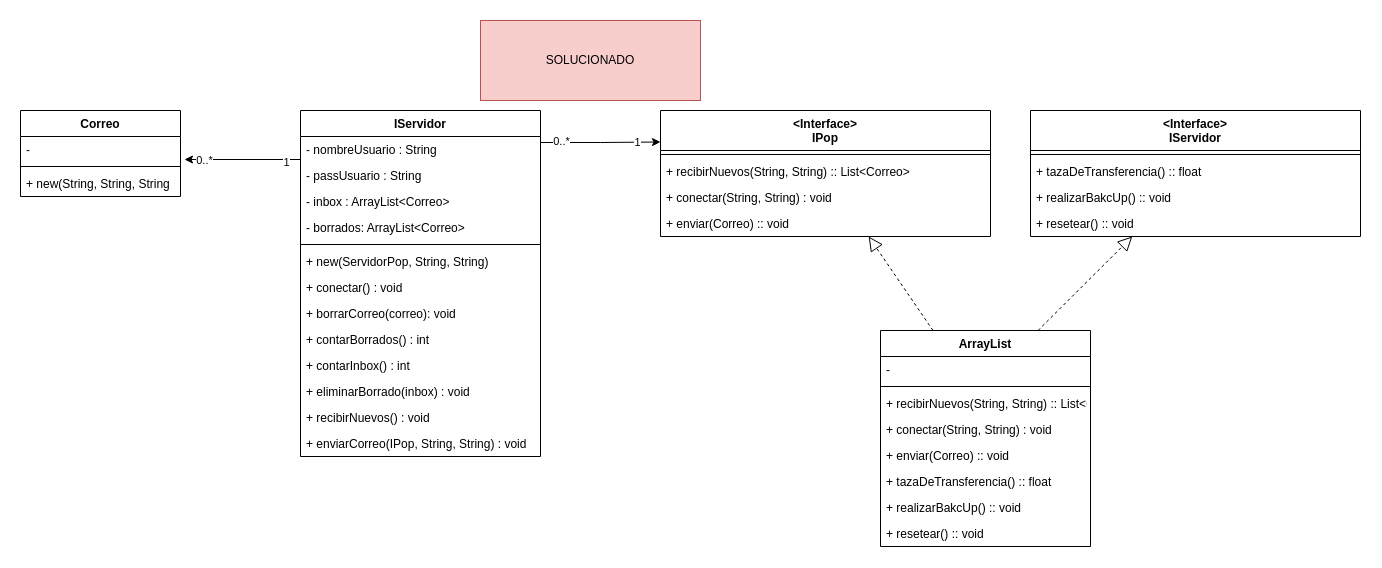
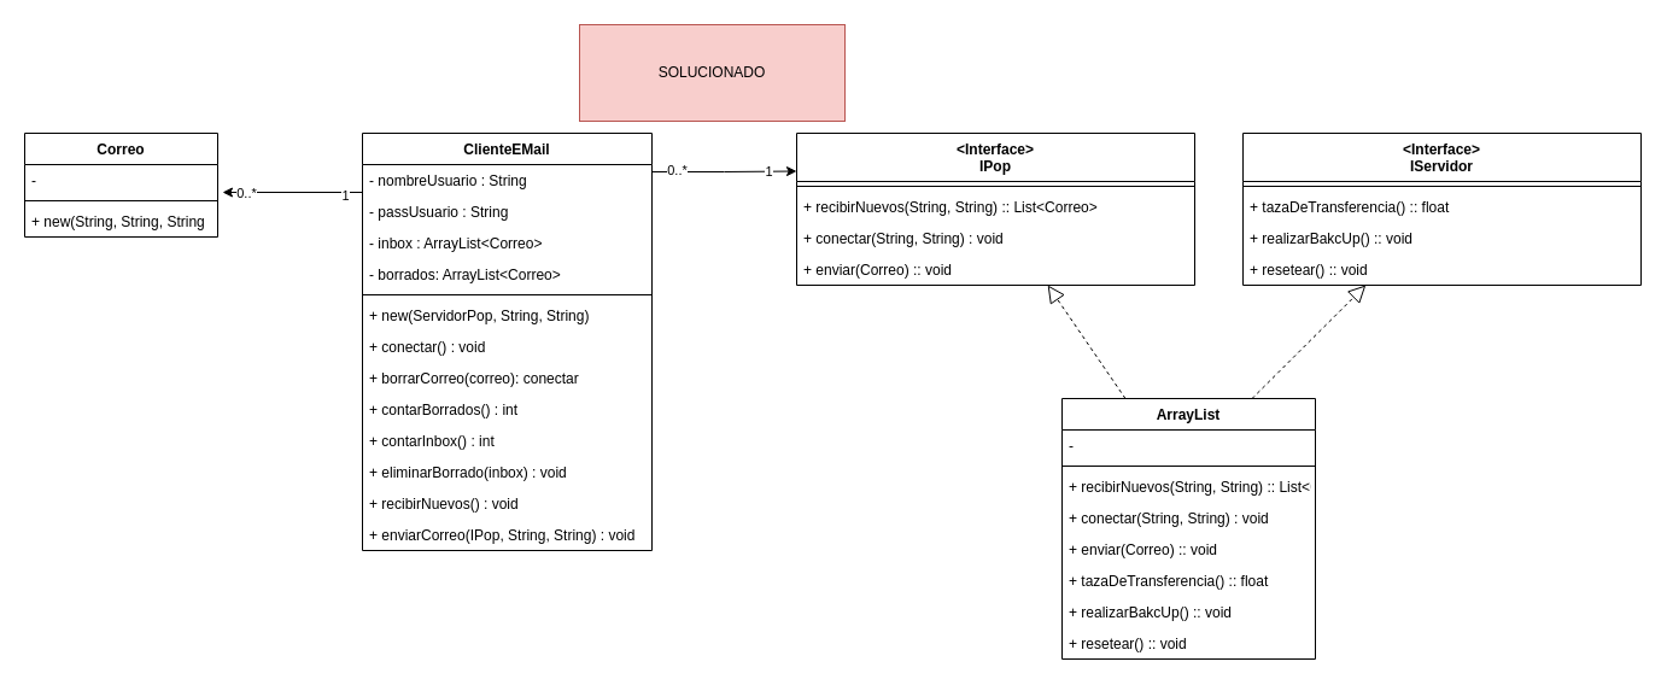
  <mxCell id="0" />
  <mxCell id="1" parent="0" />
  <mxCell id="2" value="Correo" style="swimlane;fontStyle=1;align=center;verticalAlign=top;childLayout=stackLayout;horizontal=1;startSize=26;horizontalStack=0;resizeParent=1;resizeParentMax=0;resizeLast=0;collapsible=1;marginBottom=0;" vertex="1" parent="1"><mxGeometry y="110" width="160" height="86" as="geometry" x="20" /></mxCell>
  <mxCell id="3" value="-" style="text;strokeColor=none;fillColor=none;align=left;verticalAlign=top;spacingLeft=4;spacingRight=4;overflow=hidden;rotatable=0;points=[[0,0.5],[1,0.5]];portConstraint=eastwest;" vertex="1" parent="2"><mxGeometry y="26" width="160" height="26" as="geometry" /></mxCell>
  <mxCell id="4" value="" style="line;strokeWidth=1;fillColor=none;align=left;verticalAlign=middle;spacingTop=-1;spacingLeft=3;spacingRight=3;rotatable=0;labelPosition=right;points=[];portConstraint=eastwest;" vertex="1" parent="2"><mxGeometry y="52" width="160" height="8" as="geometry" /></mxCell>
  <mxCell id="5" value="+ new(String, String, String" style="text;strokeColor=none;fillColor=none;align=left;verticalAlign=top;spacingLeft=4;spacingRight=4;overflow=hidden;rotatable=0;points=[[0,0.5],[1,0.5]];portConstraint=eastwest;" vertex="1" parent="2"><mxGeometry y="60" width="160" height="26" as="geometry" /></mxCell>
  <mxCell id="6" value="&lt;Interface&gt;&#10;IServidor" style="swimlane;fontStyle=1;align=center;verticalAlign=top;childLayout=stackLayout;horizontal=1;startSize=40;horizontalStack=0;resizeParent=1;resizeParentMax=0;resizeLast=0;collapsible=1;marginBottom=0;" vertex="1" parent="1"><mxGeometry x="1030" y="110" width="330" height="126" as="geometry" /></mxCell>
  <mxCell id="7" value="" style="line;strokeWidth=1;fillColor=none;align=left;verticalAlign=middle;spacingTop=-1;spacingLeft=3;spacingRight=3;rotatable=0;labelPosition=right;points=[];portConstraint=eastwest;" vertex="1" parent="6"><mxGeometry y="40" width="330" height="8" as="geometry" /></mxCell>
  <mxCell id="8" value="+ tazaDeTransferencia() :: float" style="text;strokeColor=none;fillColor=none;align=left;verticalAlign=top;spacingLeft=4;spacingRight=4;overflow=hidden;rotatable=0;points=[[0,0.5],[1,0.5]];portConstraint=eastwest;" vertex="1" parent="6"><mxGeometry y="48" width="330" height="26" as="geometry" /></mxCell>
  <mxCell id="9" value="+ realizarBakcUp() :: void" style="text;strokeColor=none;fillColor=none;align=left;verticalAlign=top;spacingLeft=4;spacingRight=4;overflow=hidden;rotatable=0;points=[[0,0.5],[1,0.5]];portConstraint=eastwest;" vertex="1" parent="6"><mxGeometry y="74" width="330" height="26" as="geometry" /></mxCell>
  <mxCell id="10" value="+ resetear() :: void" style="text;strokeColor=none;fillColor=none;align=left;verticalAlign=top;spacingLeft=4;spacingRight=4;overflow=hidden;rotatable=0;points=[[0,0.5],[1,0.5]];portConstraint=eastwest;" vertex="1" parent="6"><mxGeometry y="100" width="330" height="26" as="geometry" /></mxCell>
  <mxCell id="11" value="ArrayList" style="swimlane;fontStyle=1;align=center;verticalAlign=top;childLayout=stackLayout;horizontal=1;startSize=26;horizontalStack=0;resizeParent=1;resizeParentMax=0;resizeLast=0;collapsible=1;marginBottom=0;" vertex="1" parent="1"><mxGeometry x="880" y="330" width="210" height="216" as="geometry" /></mxCell>
  <mxCell id="12" value="-" style="text;strokeColor=none;fillColor=none;align=left;verticalAlign=top;spacingLeft=4;spacingRight=4;overflow=hidden;rotatable=0;points=[[0,0.5],[1,0.5]];portConstraint=eastwest;" vertex="1" parent="11"><mxGeometry y="26" width="210" height="26" as="geometry" /></mxCell>
  <mxCell id="13" value="" style="line;strokeWidth=1;fillColor=none;align=left;verticalAlign=middle;spacingTop=-1;spacingLeft=3;spacingRight=3;rotatable=0;labelPosition=right;points=[];portConstraint=eastwest;" vertex="1" parent="11"><mxGeometry y="52" width="210" height="8" as="geometry" /></mxCell>
  <mxCell id="14" value="+ recibirNuevos(String, String) :: List&lt;Correo&gt;" style="text;strokeColor=none;fillColor=none;align=left;verticalAlign=top;spacingLeft=4;spacingRight=4;overflow=hidden;rotatable=0;points=[[0,0.5],[1,0.5]];portConstraint=eastwest;" vertex="1" parent="11"><mxGeometry y="60" width="210" height="26" as="geometry" /></mxCell>
  <mxCell id="15" value="+ conectar(String, String) : void" style="text;strokeColor=none;fillColor=none;align=left;verticalAlign=top;spacingLeft=4;spacingRight=4;overflow=hidden;rotatable=0;points=[[0,0.5],[1,0.5]];portConstraint=eastwest;" vertex="1" parent="11"><mxGeometry y="86" width="210" height="26" as="geometry" /></mxCell>
  <mxCell id="16" value="+ enviar(Correo) :: void" style="text;strokeColor=none;fillColor=none;align=left;verticalAlign=top;spacingLeft=4;spacingRight=4;overflow=hidden;rotatable=0;points=[[0,0.5],[1,0.5]];portConstraint=eastwest;" vertex="1" parent="11"><mxGeometry y="112" width="210" height="26" as="geometry" /></mxCell>
  <mxCell id="17" value="+ tazaDeTransferencia() :: float" style="text;strokeColor=none;fillColor=none;align=left;verticalAlign=top;spacingLeft=4;spacingRight=4;overflow=hidden;rotatable=0;points=[[0,0.5],[1,0.5]];portConstraint=eastwest;" vertex="1" parent="11"><mxGeometry y="138" width="210" height="26" as="geometry" /></mxCell>
  <mxCell id="18" value="+ realizarBakcUp() :: void" style="text;strokeColor=none;fillColor=none;align=left;verticalAlign=top;spacingLeft=4;spacingRight=4;overflow=hidden;rotatable=0;points=[[0,0.5],[1,0.5]];portConstraint=eastwest;" vertex="1" parent="11"><mxGeometry y="164" width="210" height="26" as="geometry" /></mxCell>
  <mxCell id="19" value="+ resetear() :: void" style="text;strokeColor=none;fillColor=none;align=left;verticalAlign=top;spacingLeft=4;spacingRight=4;overflow=hidden;rotatable=0;points=[[0,0.5],[1,0.5]];portConstraint=eastwest;" vertex="1" parent="11"><mxGeometry y="190" width="210" height="26" as="geometry" /></mxCell>
- <mxCell id="20" value="IServidor" style="swimlane;fontStyle=1;align=center;verticalAlign=top;childLayout=stackLayout;horizontal=1;startSize=26;horizontalStack=0;resizeParent=1;resizeParentMax=0;resizeLast=0;collapsible=1;marginBottom=0;" vertex="1" parent="1"><mxGeometry x="300" y="110" width="240" height="346" as="geometry" /></mxCell>
+ <mxCell id="20" value="ClienteEMail" style="swimlane;fontStyle=1;align=center;verticalAlign=top;childLayout=stackLayout;horizontal=1;startSize=26;horizontalStack=0;resizeParent=1;resizeParentMax=0;resizeLast=0;collapsible=1;marginBottom=0;" vertex="1" parent="1"><mxGeometry x="300" y="110" width="240" height="346" as="geometry" /></mxCell>
  <mxCell id="21" value="- nombreUsuario : String" style="text;strokeColor=none;fillColor=none;align=left;verticalAlign=top;spacingLeft=4;spacingRight=4;overflow=hidden;rotatable=0;points=[[0,0.5],[1,0.5]];portConstraint=eastwest;" vertex="1" parent="20"><mxGeometry y="26" width="240" height="26" as="geometry" /></mxCell>
  <mxCell id="22" value="- passUsuario : String" style="text;strokeColor=none;fillColor=none;align=left;verticalAlign=top;spacingLeft=4;spacingRight=4;overflow=hidden;rotatable=0;points=[[0,0.5],[1,0.5]];portConstraint=eastwest;" vertex="1" parent="20"><mxGeometry y="52" width="240" height="26" as="geometry" /></mxCell>
  <mxCell id="23" value="- inbox : ArrayList&lt;Correo&gt;" style="text;strokeColor=none;fillColor=none;align=left;verticalAlign=top;spacingLeft=4;spacingRight=4;overflow=hidden;rotatable=0;points=[[0,0.5],[1,0.5]];portConstraint=eastwest;" vertex="1" parent="20"><mxGeometry y="78" width="240" height="26" as="geometry" /></mxCell>
  <mxCell id="24" value="- borrados: ArrayList&lt;Correo&gt;" style="text;strokeColor=none;fillColor=none;align=left;verticalAlign=top;spacingLeft=4;spacingRight=4;overflow=hidden;rotatable=0;points=[[0,0.5],[1,0.5]];portConstraint=eastwest;" vertex="1" parent="20"><mxGeometry y="104" width="240" height="26" as="geometry" /></mxCell>
  <mxCell id="25" value="" style="line;strokeWidth=1;fillColor=none;align=left;verticalAlign=middle;spacingTop=-1;spacingLeft=3;spacingRight=3;rotatable=0;labelPosition=right;points=[];portConstraint=eastwest;" vertex="1" parent="20"><mxGeometry y="130" width="240" height="8" as="geometry" /></mxCell>
  <mxCell id="26" value="+ new(ServidorPop, String, String)" style="text;strokeColor=none;fillColor=none;align=left;verticalAlign=top;spacingLeft=4;spacingRight=4;overflow=hidden;rotatable=0;points=[[0,0.5],[1,0.5]];portConstraint=eastwest;" vertex="1" parent="20"><mxGeometry y="138" width="240" height="26" as="geometry" /></mxCell>
  <mxCell id="27" value="+ conectar() : void" style="text;strokeColor=none;fillColor=none;align=left;verticalAlign=top;spacingLeft=4;spacingRight=4;overflow=hidden;rotatable=0;points=[[0,0.5],[1,0.5]];portConstraint=eastwest;" vertex="1" parent="20"><mxGeometry y="164" width="240" height="26" as="geometry" /></mxCell>
- <mxCell id="28" value="+ borrarCorreo(correo): void" style="text;strokeColor=none;fillColor=none;align=left;verticalAlign=top;spacingLeft=4;spacingRight=4;overflow=hidden;rotatable=0;points=[[0,0.5],[1,0.5]];portConstraint=eastwest;" vertex="1" parent="20"><mxGeometry y="190" width="240" height="26" as="geometry" /></mxCell>
+ <mxCell id="28" value="+ borrarCorreo(correo): conectar" style="text;strokeColor=none;fillColor=none;align=left;verticalAlign=top;spacingLeft=4;spacingRight=4;overflow=hidden;rotatable=0;points=[[0,0.5],[1,0.5]];portConstraint=eastwest;" vertex="1" parent="20"><mxGeometry y="190" width="240" height="26" as="geometry" /></mxCell>
  <mxCell id="29" value="+ contarBorrados() : int" style="text;strokeColor=none;fillColor=none;align=left;verticalAlign=top;spacingLeft=4;spacingRight=4;overflow=hidden;rotatable=0;points=[[0,0.5],[1,0.5]];portConstraint=eastwest;" vertex="1" parent="20"><mxGeometry y="216" width="240" height="26" as="geometry" /></mxCell>
  <mxCell id="30" value="+ contarInbox() : int" style="text;strokeColor=none;fillColor=none;align=left;verticalAlign=top;spacingLeft=4;spacingRight=4;overflow=hidden;rotatable=0;points=[[0,0.5],[1,0.5]];portConstraint=eastwest;" vertex="1" parent="20"><mxGeometry y="242" width="240" height="26" as="geometry" /></mxCell>
  <mxCell id="31" value="+ eliminarBorrado(inbox) : void" style="text;strokeColor=none;fillColor=none;align=left;verticalAlign=top;spacingLeft=4;spacingRight=4;overflow=hidden;rotatable=0;points=[[0,0.5],[1,0.5]];portConstraint=eastwest;" vertex="1" parent="20"><mxGeometry y="268" width="240" height="26" as="geometry" /></mxCell>
  <mxCell id="32" value="+ recibirNuevos() : void" style="text;strokeColor=none;fillColor=none;align=left;verticalAlign=top;spacingLeft=4;spacingRight=4;overflow=hidden;rotatable=0;points=[[0,0.5],[1,0.5]];portConstraint=eastwest;" vertex="1" parent="20"><mxGeometry y="294" width="240" height="26" as="geometry" /></mxCell>
  <mxCell id="33" value="+ enviarCorreo(IPop, String, String) : void" style="text;strokeColor=none;fillColor=none;align=left;verticalAlign=top;spacingLeft=4;spacingRight=4;overflow=hidden;rotatable=0;points=[[0,0.5],[1,0.5]];portConstraint=eastwest;" vertex="1" parent="20"><mxGeometry y="320" width="240" height="26" as="geometry" /></mxCell>
  <mxCell id="34" style="edgeStyle=orthogonalEdgeStyle;rounded=0;orthogonalLoop=1;jettySize=auto;html=1;exitX=0;exitY=0.5;exitDx=0;exitDy=0;entryX=1.025;entryY=0.885;entryDx=0;entryDy=0;entryPerimeter=0;" edge="1" parent="1" source="22" target="3"><mxGeometry relative="1" as="geometry"><Array as="points"><mxPoint x="300" y="159" /></Array></mxGeometry></mxCell>
  <mxCell id="35" value="0..*" style="edgeLabel;html=1;align=center;verticalAlign=middle;resizable=0;points=[];" vertex="1" connectable="0" parent="34"><mxGeometry x="0.712" relative="1" as="geometry"><mxPoint as="offset" /></mxGeometry></mxCell>
  <mxCell id="36" value="1" style="edgeLabel;html=1;align=center;verticalAlign=middle;resizable=0;points=[];" vertex="1" connectable="0" parent="34"><mxGeometry x="-0.53" y="2" relative="1" as="geometry"><mxPoint as="offset" /></mxGeometry></mxCell>
  <mxCell id="37" style="edgeStyle=orthogonalEdgeStyle;rounded=0;orthogonalLoop=1;jettySize=auto;html=1;exitX=1;exitY=0.5;exitDx=0;exitDy=0;entryX=0;entryY=0.25;entryDx=0;entryDy=0;" edge="1" parent="1" source="22" target="42"><mxGeometry relative="1" as="geometry"><mxPoint x="630" y="200" as="targetPoint" /><Array as="points"><mxPoint x="540" y="142" /><mxPoint x="600" y="142" /></Array></mxGeometry></mxCell>
  <mxCell id="38" value="1" style="edgeLabel;html=1;align=center;verticalAlign=middle;resizable=0;points=[];" vertex="1" connectable="0" parent="37"><mxGeometry x="0.7" relative="1" as="geometry"><mxPoint as="offset" /></mxGeometry></mxCell>
  <mxCell id="39" value="0..*" style="edgeLabel;html=1;align=center;verticalAlign=middle;resizable=0;points=[];" vertex="1" connectable="0" parent="37"><mxGeometry x="-0.783" y="1" relative="1" as="geometry"><mxPoint x="21" y="-18" as="offset" /></mxGeometry></mxCell>
  <mxCell id="40" value="" style="endArrow=block;dashed=1;endFill=0;endSize=12;html=1;exitX=0.75;exitY=0;exitDx=0;exitDy=0;" edge="1" parent="1" source="11" target="6"><mxGeometry width="160" relative="1" as="geometry"><mxPoint x="870" y="180" as="sourcePoint" /><mxPoint x="1080" y="180" as="targetPoint" /></mxGeometry></mxCell>
  <mxCell id="41" value="SOLUCIONADO" style="text;html=1;strokeColor=#b85450;fillColor=#f8cecc;align=center;verticalAlign=middle;whiteSpace=wrap;rounded=0;" vertex="1" parent="1"><mxGeometry x="480" y="20" width="220" height="80" as="geometry" /></mxCell>
  <mxCell id="42" value="&lt;Interface&gt;&#10;IPop" style="swimlane;fontStyle=1;align=center;verticalAlign=top;childLayout=stackLayout;horizontal=1;startSize=40;horizontalStack=0;resizeParent=1;resizeParentMax=0;resizeLast=0;collapsible=1;marginBottom=0;" vertex="1" parent="1"><mxGeometry x="660" y="110" width="330" height="126" as="geometry" /></mxCell>
  <mxCell id="43" value="" style="line;strokeWidth=1;fillColor=none;align=left;verticalAlign=middle;spacingTop=-1;spacingLeft=3;spacingRight=3;rotatable=0;labelPosition=right;points=[];portConstraint=eastwest;" vertex="1" parent="42"><mxGeometry y="40" width="330" height="8" as="geometry" /></mxCell>
  <mxCell id="44" value="+ recibirNuevos(String, String) :: List&lt;Correo&gt;" style="text;strokeColor=none;fillColor=none;align=left;verticalAlign=top;spacingLeft=4;spacingRight=4;overflow=hidden;rotatable=0;points=[[0,0.5],[1,0.5]];portConstraint=eastwest;" vertex="1" parent="42"><mxGeometry y="48" width="330" height="26" as="geometry" /></mxCell>
  <mxCell id="45" value="+ conectar(String, String) : void" style="text;strokeColor=none;fillColor=none;align=left;verticalAlign=top;spacingLeft=4;spacingRight=4;overflow=hidden;rotatable=0;points=[[0,0.5],[1,0.5]];portConstraint=eastwest;" vertex="1" parent="42"><mxGeometry y="74" width="330" height="26" as="geometry" /></mxCell>
  <mxCell id="46" value="+ enviar(Correo) :: void" style="text;strokeColor=none;fillColor=none;align=left;verticalAlign=top;spacingLeft=4;spacingRight=4;overflow=hidden;rotatable=0;points=[[0,0.5],[1,0.5]];portConstraint=eastwest;" vertex="1" parent="42"><mxGeometry y="100" width="330" height="26" as="geometry" /></mxCell>
  <mxCell id="47" value="" style="endArrow=block;dashed=1;endFill=0;endSize=12;html=1;exitX=0.25;exitY=0;exitDx=0;exitDy=0;" edge="1" parent="1" source="11" target="42"><mxGeometry width="160" relative="1" as="geometry"><mxPoint x="880" y="215.566" as="sourcePoint" /><mxPoint x="990" y="202.539" as="targetPoint" /></mxGeometry></mxCell>
